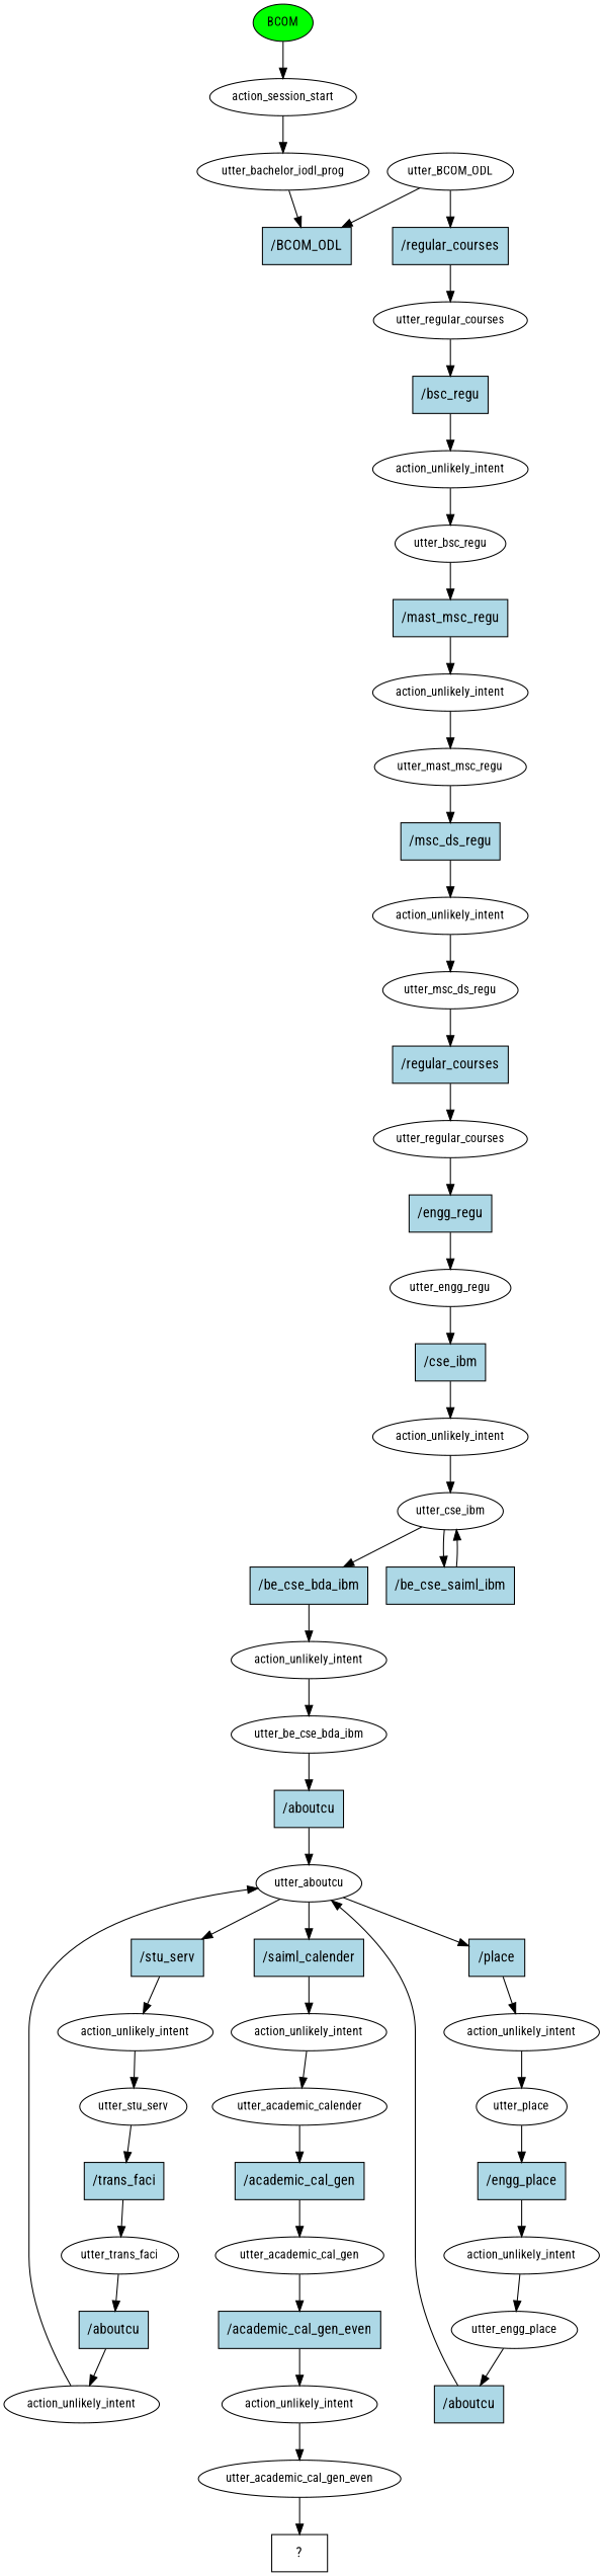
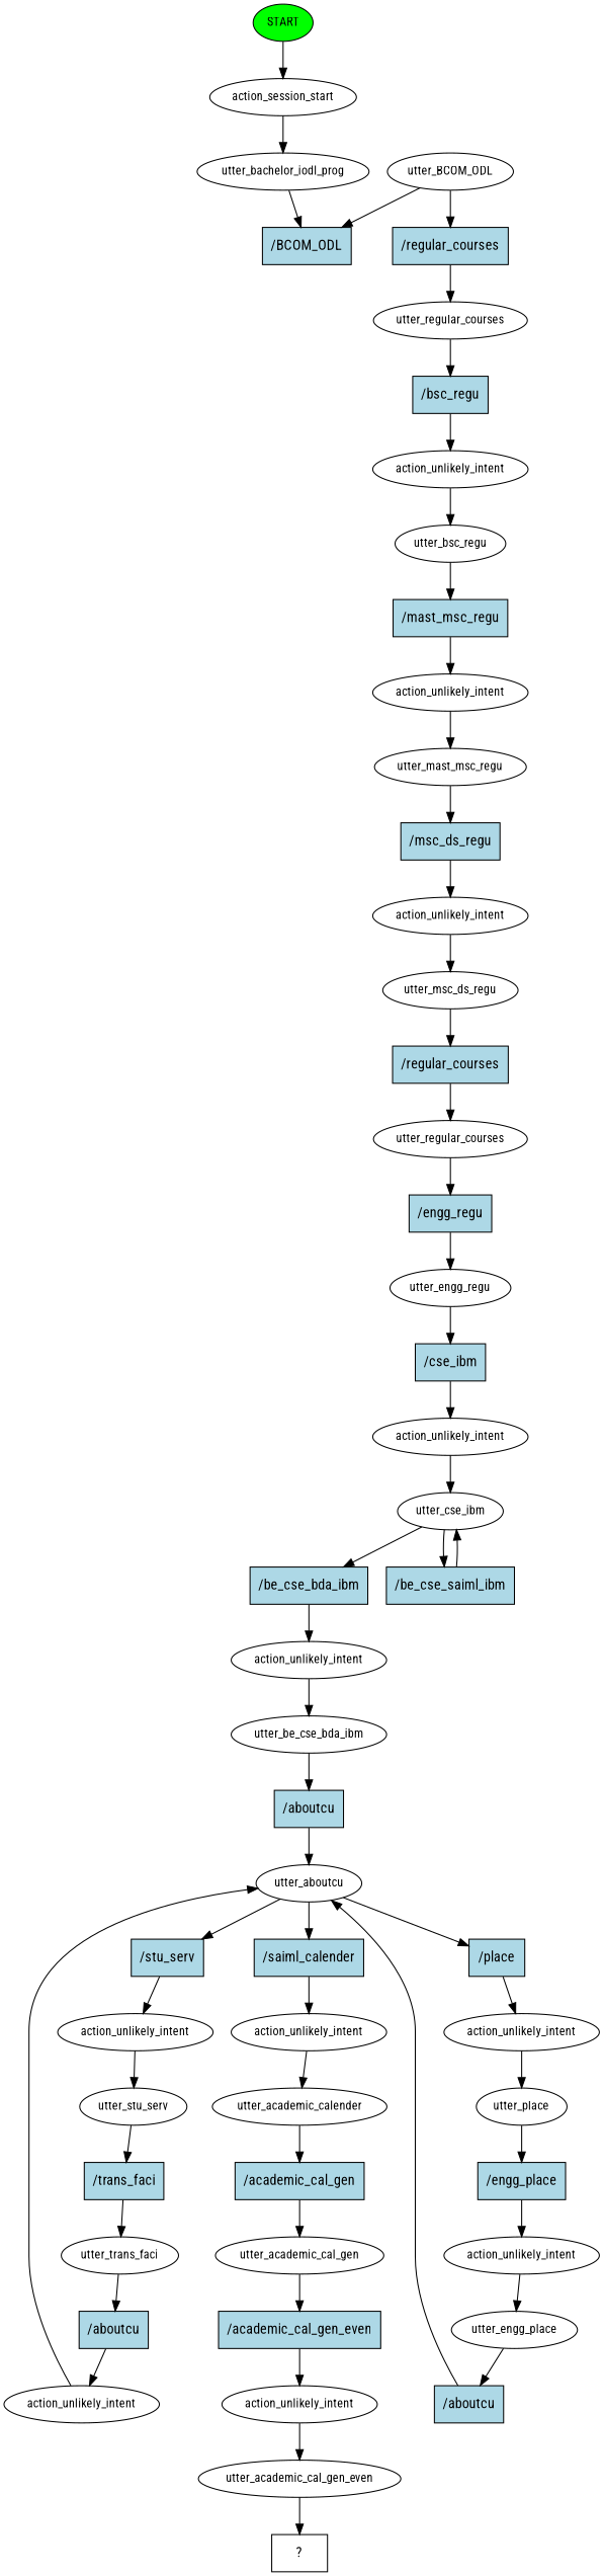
  digraph {
    fontname="Roboto Condensed"
    node [fontname="Roboto Condensed" fontsize=12]
    edge [fontname="Roboto Condensed"]
-   n1 [fillcolor=green label=BCOM style=filled]
+   n1 [fillcolor=green label=START style=filled]
    n2 [label=action_session_start]
    n3 [label=utter_bachelor_iodl_prog]
    n4 [fillcolor=lightblue label="/BCOM_ODL" shape=rect style=filled fontsize=""]
    n5 [label=utter_BCOM_ODL]
    n6 [fillcolor=lightblue label="/regular_courses" shape=rect style=filled fontsize=""]
    n7 [label=utter_regular_courses]
    n8 [fillcolor=lightblue label="/bsc_regu" shape=rect style=filled fontsize=""]
    n9 [label=action_unlikely_intent]
    n10 [label=utter_bsc_regu]
    n11 [fillcolor=lightblue label="/mast_msc_regu" shape=rect style=filled fontsize=""]
    n12 [label=action_unlikely_intent]
    n13 [label=utter_mast_msc_regu]
    n14 [fillcolor=lightblue label="/msc_ds_regu" shape=rect style=filled fontsize=""]
    n15 [label=action_unlikely_intent]
    n16 [label=utter_msc_ds_regu]
    n17 [fillcolor=lightblue label="/regular_courses" shape=rect style=filled fontsize=""]
    n18 [label=utter_regular_courses]
    n19 [fillcolor=lightblue label="/engg_regu" shape=rect style=filled fontsize=""]
    n20 [label=utter_engg_regu]
    n21 [fillcolor=lightblue label="/cse_ibm" shape=rect style=filled fontsize=""]
    n22 [label=action_unlikely_intent]
    n23 [label=utter_cse_ibm]
    n24 [fillcolor=lightblue label="/be_cse_bda_ibm" shape=rect style=filled fontsize=""]
    n25 [fillcolor=lightblue label="/be_cse_saiml_ibm" shape=rect style=filled fontsize=""]
    n26 [label=action_unlikely_intent]
    n27 [label=utter_be_cse_bda_ibm]
    n28 [fillcolor=lightblue label="/aboutcu" shape=rect style=filled fontsize=""]
    n29 [label=utter_aboutcu]
    n30 [fillcolor=lightblue label="/stu_serv" shape=rect style=filled fontsize=""]
    n31 [fillcolor=lightblue label="/place" shape=rect style=filled fontsize=""]
    n32 [fillcolor=lightblue label="/saiml_calender" shape=rect style=filled fontsize=""]
    n33 [label=action_unlikely_intent]
    n34 [label=action_unlikely_intent]
    n35 [label=action_unlikely_intent]
    n36 [label=utter_stu_serv]
    n37 [fillcolor=lightblue label="/trans_faci" shape=rect style=filled fontsize=""]
    n38 [label=utter_trans_faci]
    n39 [fillcolor=lightblue label="/aboutcu" shape=rect style=filled fontsize=""]
    n40 [label=action_unlikely_intent]
    n41 [label=utter_place]
    n42 [fillcolor=lightblue label="/engg_place" shape=rect style=filled fontsize=""]
    n43 [label=action_unlikely_intent]
    n44 [label=utter_engg_place]
    n45 [fillcolor=lightblue label="/aboutcu" shape=rect style=filled fontsize=""]
    n46 [label=utter_academic_calender]
    n47 [fillcolor=lightblue label="/academic_cal_gen" shape=rect style=filled fontsize=""]
    n48 [label=utter_academic_cal_gen]
    n49 [fillcolor=lightblue label="/academic_cal_gen_even" shape=rect style=filled fontsize=""]
    n50 [label=action_unlikely_intent]
    n51 [label=utter_academic_cal_gen_even]
    n52 [label="  ?  " shape=rect fontsize=""]
    n1 -> n2
    n2 -> n3
    n3 -> n4
    n5 -> n4
    n5 -> n6
    n6 -> n7
    n7 -> n8
    n8 -> n9
    n9 -> n10
    n10 -> n11
    n11 -> n12
    n12 -> n13
    n13 -> n14
    n14 -> n15
    n15 -> n16
    n16 -> n17
    n17 -> n18
    n18 -> n19
    n19 -> n20
    n20 -> n21
    n21 -> n22
    n22 -> n23
    n23 -> n24
    n23 -> n25
    n24 -> n26
    n25 -> n23
    n26 -> n27
    n27 -> n28
    n28 -> n29
    n29 -> n30
    n29 -> n31
    n29 -> n32
    n30 -> n33
    n31 -> n34
    n32 -> n35
    n33 -> n36
    n34 -> n41
    n35 -> n46
    n36 -> n37
    n37 -> n38
    n38 -> n39
    n39 -> n40
    n40 -> n29
    n41 -> n42
    n42 -> n43
    n43 -> n44
    n44 -> n45
    n45 -> n29
    n46 -> n47
    n47 -> n48
    n48 -> n49
    n49 -> n50
    n50 -> n51
    n51 -> n52
  }
